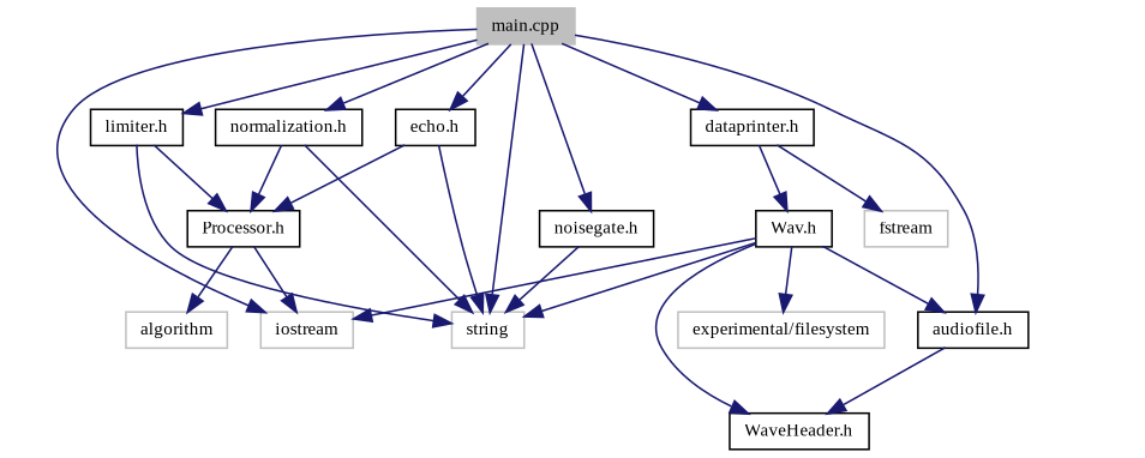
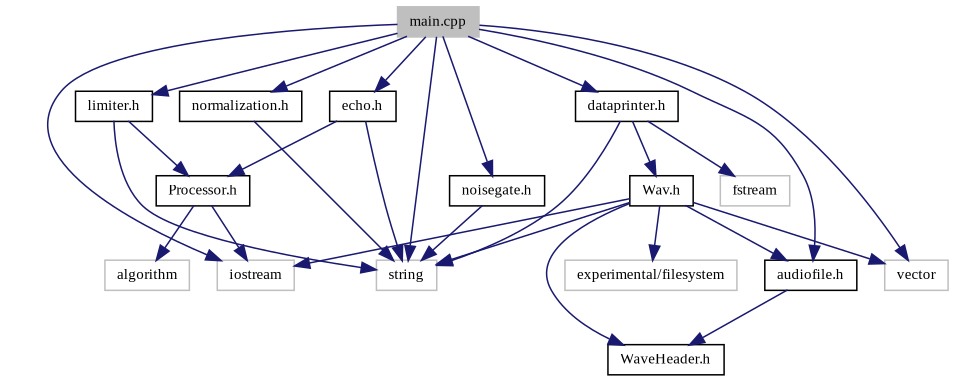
  digraph {
    fontname="Liberation Serif"
    node [color=black fillcolor=white fontname="Liberation Serif" fontsize=10 shape=record style=filled]
    edge [color=midnightblue fontname="Liberation Serif" fontsize=10 labelfontname=Helvetica labelfontsize=10 style=solid]
    n1 [color=grey75 fillcolor=grey75 fontcolor=black height=0.2 label="main.cpp" width=0.4]
    n2 [color=grey75 height=0.2 label=iostream width=0.4]
    n3 [color=grey75 height=0.2 label=string width=0.4]
+   n4 [color=grey75 height=0.2 label=vector width=0.4]
    n5 [height=0.2 label="audiofile.h" width=0.4]
    n6 [height=0.2 label="echo.h" width=0.4]
    n7 [height=0.2 label="noisegate.h" width=0.4]
    n8 [height=0.2 label="limiter.h" width=0.4]
    n9 [height=0.2 label="normalization.h" width=0.4]
    n10 [height=0.2 label="dataprinter.h" width=0.4]
    n11 [height=0.2 label="WaveHeader.h" width=0.4]
    n12 [height=0.2 label="Processor.h" width=0.4]
    n13 [color=grey75 height=0.2 label=fstream width=0.4]
    n14 [height=0.2 label="Wav.h" width=0.4]
    n15 [color=grey75 height=0.2 label=algorithm width=0.4]
    n16 [color=grey75 height=0.2 label="experimental/filesystem" width=0.4]
    n1 -> n2
    n1 -> n3
+   n1 -> n4
    n1 -> n5
    n1 -> n6
    n1 -> n7
    n1 -> n8
    n1 -> n9
    n1 -> n10
    n5 -> n11
    n6 -> n3
    n6 -> n12
    n7 -> n3
    n8 -> n3
    n8 -> n12
    n9 -> n3
-   n9 -> n12
+   n10 -> n3
    n10 -> n13
    n10 -> n14
    n12 -> n2
    n12 -> n15
    n14 -> n2
    n14 -> n3
+   n14 -> n4
    n14 -> n5
    n14 -> n11
    n14 -> n16
  }
